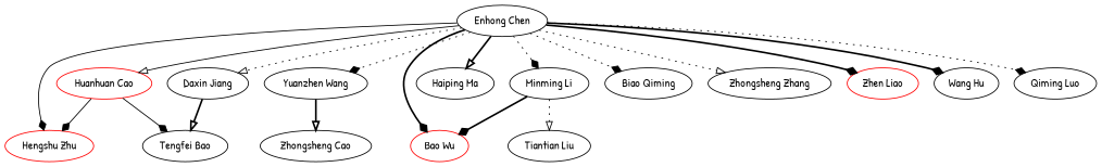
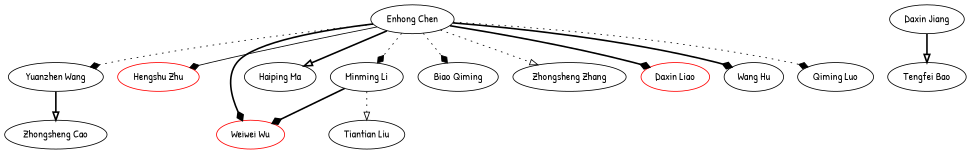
  strict digraph {
    fontname="Patrick Hand"
    node [fontname="Patrick Hand"]
    edge [arrowhead=diamond fontname="Patrick Hand" style=bold]
-   "Weiwei Wu" [color=red label="Bao Wu"]
+   "Weiwei Wu" [color=red]
    "Enhong Chen"
-   "Huanhuan Cao" [color=red]
    "Hengshu Zhu" [color=red]
    "Yuanzhen Wang"
    "Daxin Jiang"
    "Haiping Ma"
    "Minming Li"
    n9 [label="Biao Qiming"]
    n10 [label="Zhongsheng Zhang"]
-   "Zhen Liao" [color=red]
+   "Zhen Liao" [color=red label="Daxin Liao"]
    n12 [label="Wang Hu"]
    "Qiming Luo"
    "Tengfei Bao" [color=black]
    "Zhongsheng Cao"
    "Tiantian Liu"
    "Enhong Chen" -> "Weiwei Wu"
-   "Enhong Chen" -> "Huanhuan Cao" [arrowhead=onormal style=solid]
    "Enhong Chen" -> "Hengshu Zhu" [style=solid]
    "Enhong Chen" -> "Yuanzhen Wang" [style=dotted]
-   "Enhong Chen" -> "Daxin Jiang" [arrowhead=onormal style=dotted]
    "Enhong Chen" -> "Haiping Ma" [arrowhead=onormal]
    "Enhong Chen" -> "Minming Li" [style=dotted]
    "Enhong Chen" -> n9 [style=dotted]
    "Enhong Chen" -> n10 [arrowhead=onormal style=dotted]
    "Enhong Chen" -> "Zhen Liao"
    "Enhong Chen" -> n12
    "Enhong Chen" -> "Qiming Luo" [style=dotted]
-   "Huanhuan Cao" -> "Hengshu Zhu" [style=solid]
-   "Huanhuan Cao" -> "Tengfei Bao" [style=solid]
    "Yuanzhen Wang" -> "Zhongsheng Cao" [arrowhead=onormal]
    "Daxin Jiang" -> "Tengfei Bao" [arrowhead=onormal]
    "Minming Li" -> "Weiwei Wu"
    "Minming Li" -> "Tiantian Liu" [arrowhead=onormal style=dotted]
  }
